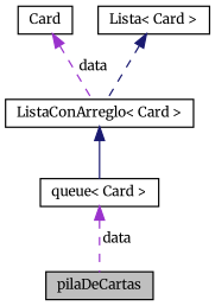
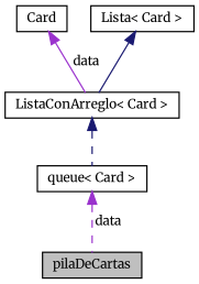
  digraph {
    fontname=Merriweather
    node [color=black fillcolor=white fontname=Merriweather fontsize=10 shape=record style=filled]
    edge [color=darkorchid3 dir=back fontname=Merriweather fontsize=10 labelfontname=Helvetica labelfontsize=10 style=dashed]
    n1 [fillcolor=grey75 fontcolor=black height=0.2 label=pilaDeCartas width=0.4]
    n2 [height=0.2 label=Card width=0.4]
    n3 [height=0.2 label="ListaConArreglo\< Card \>" width=0.4]
    n4 [height=0.2 label="queue\< Card \>" width=0.4]
    n5 [height=0.2 label="Lista\< Card \>" width=0.4]
-   n2 -> n3 [label=" data"]
-   n3 -> n4 [color=midnightblue style=solid]
+   n2 -> n3 [label=" data" style=solid]
+   n3 -> n4 [color=midnightblue]
    n4 -> n1 [label=" data"]
-   n5 -> n3 [color=midnightblue]
+   n5 -> n3 [color=midnightblue style=solid]
  }
